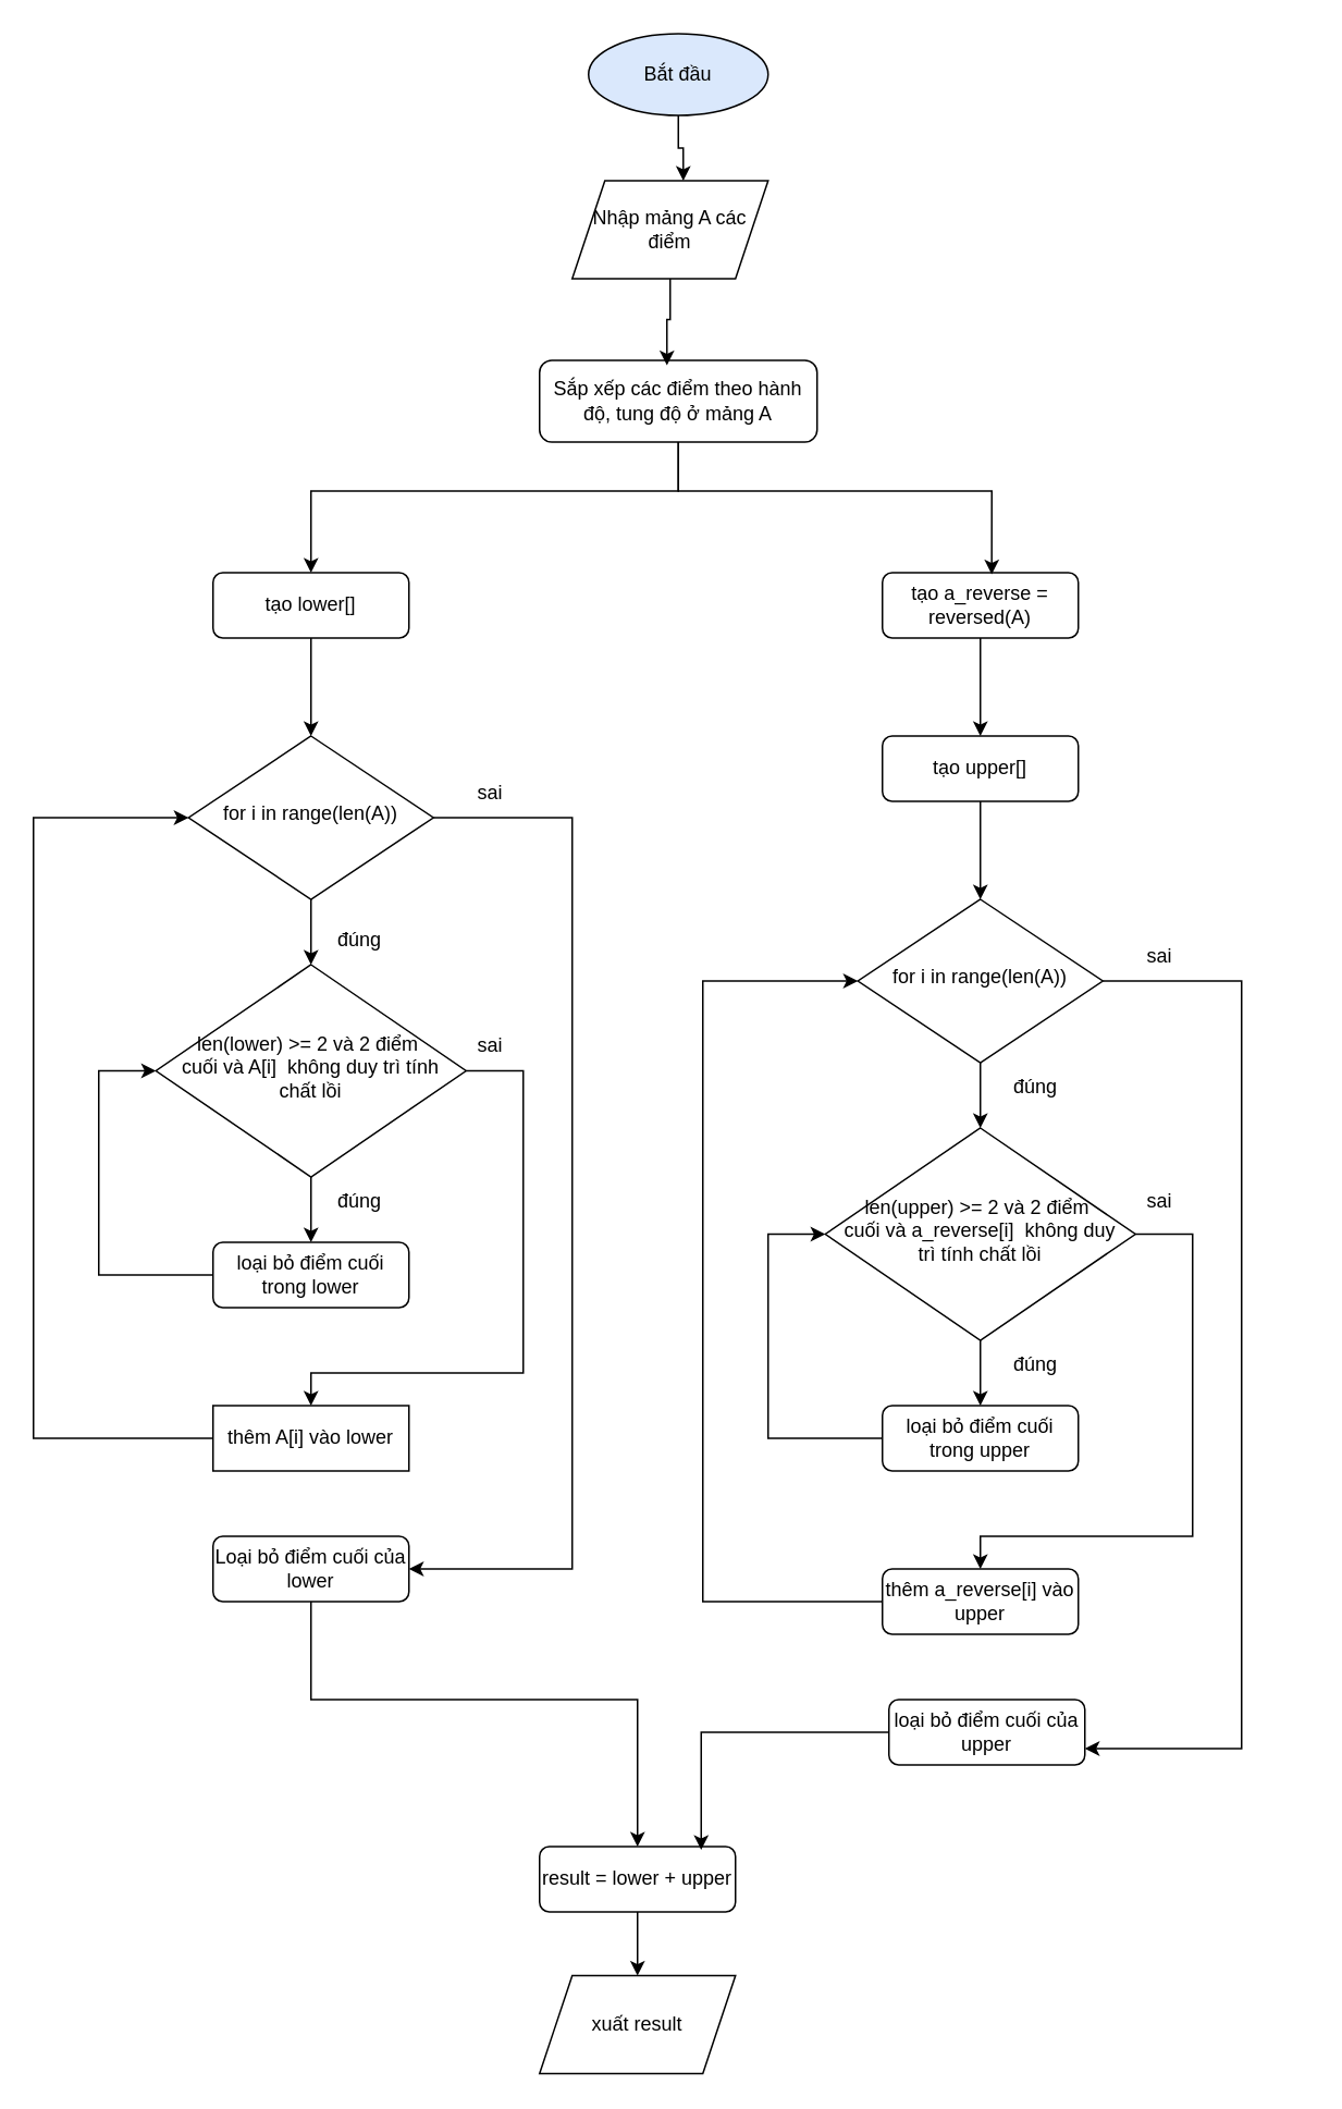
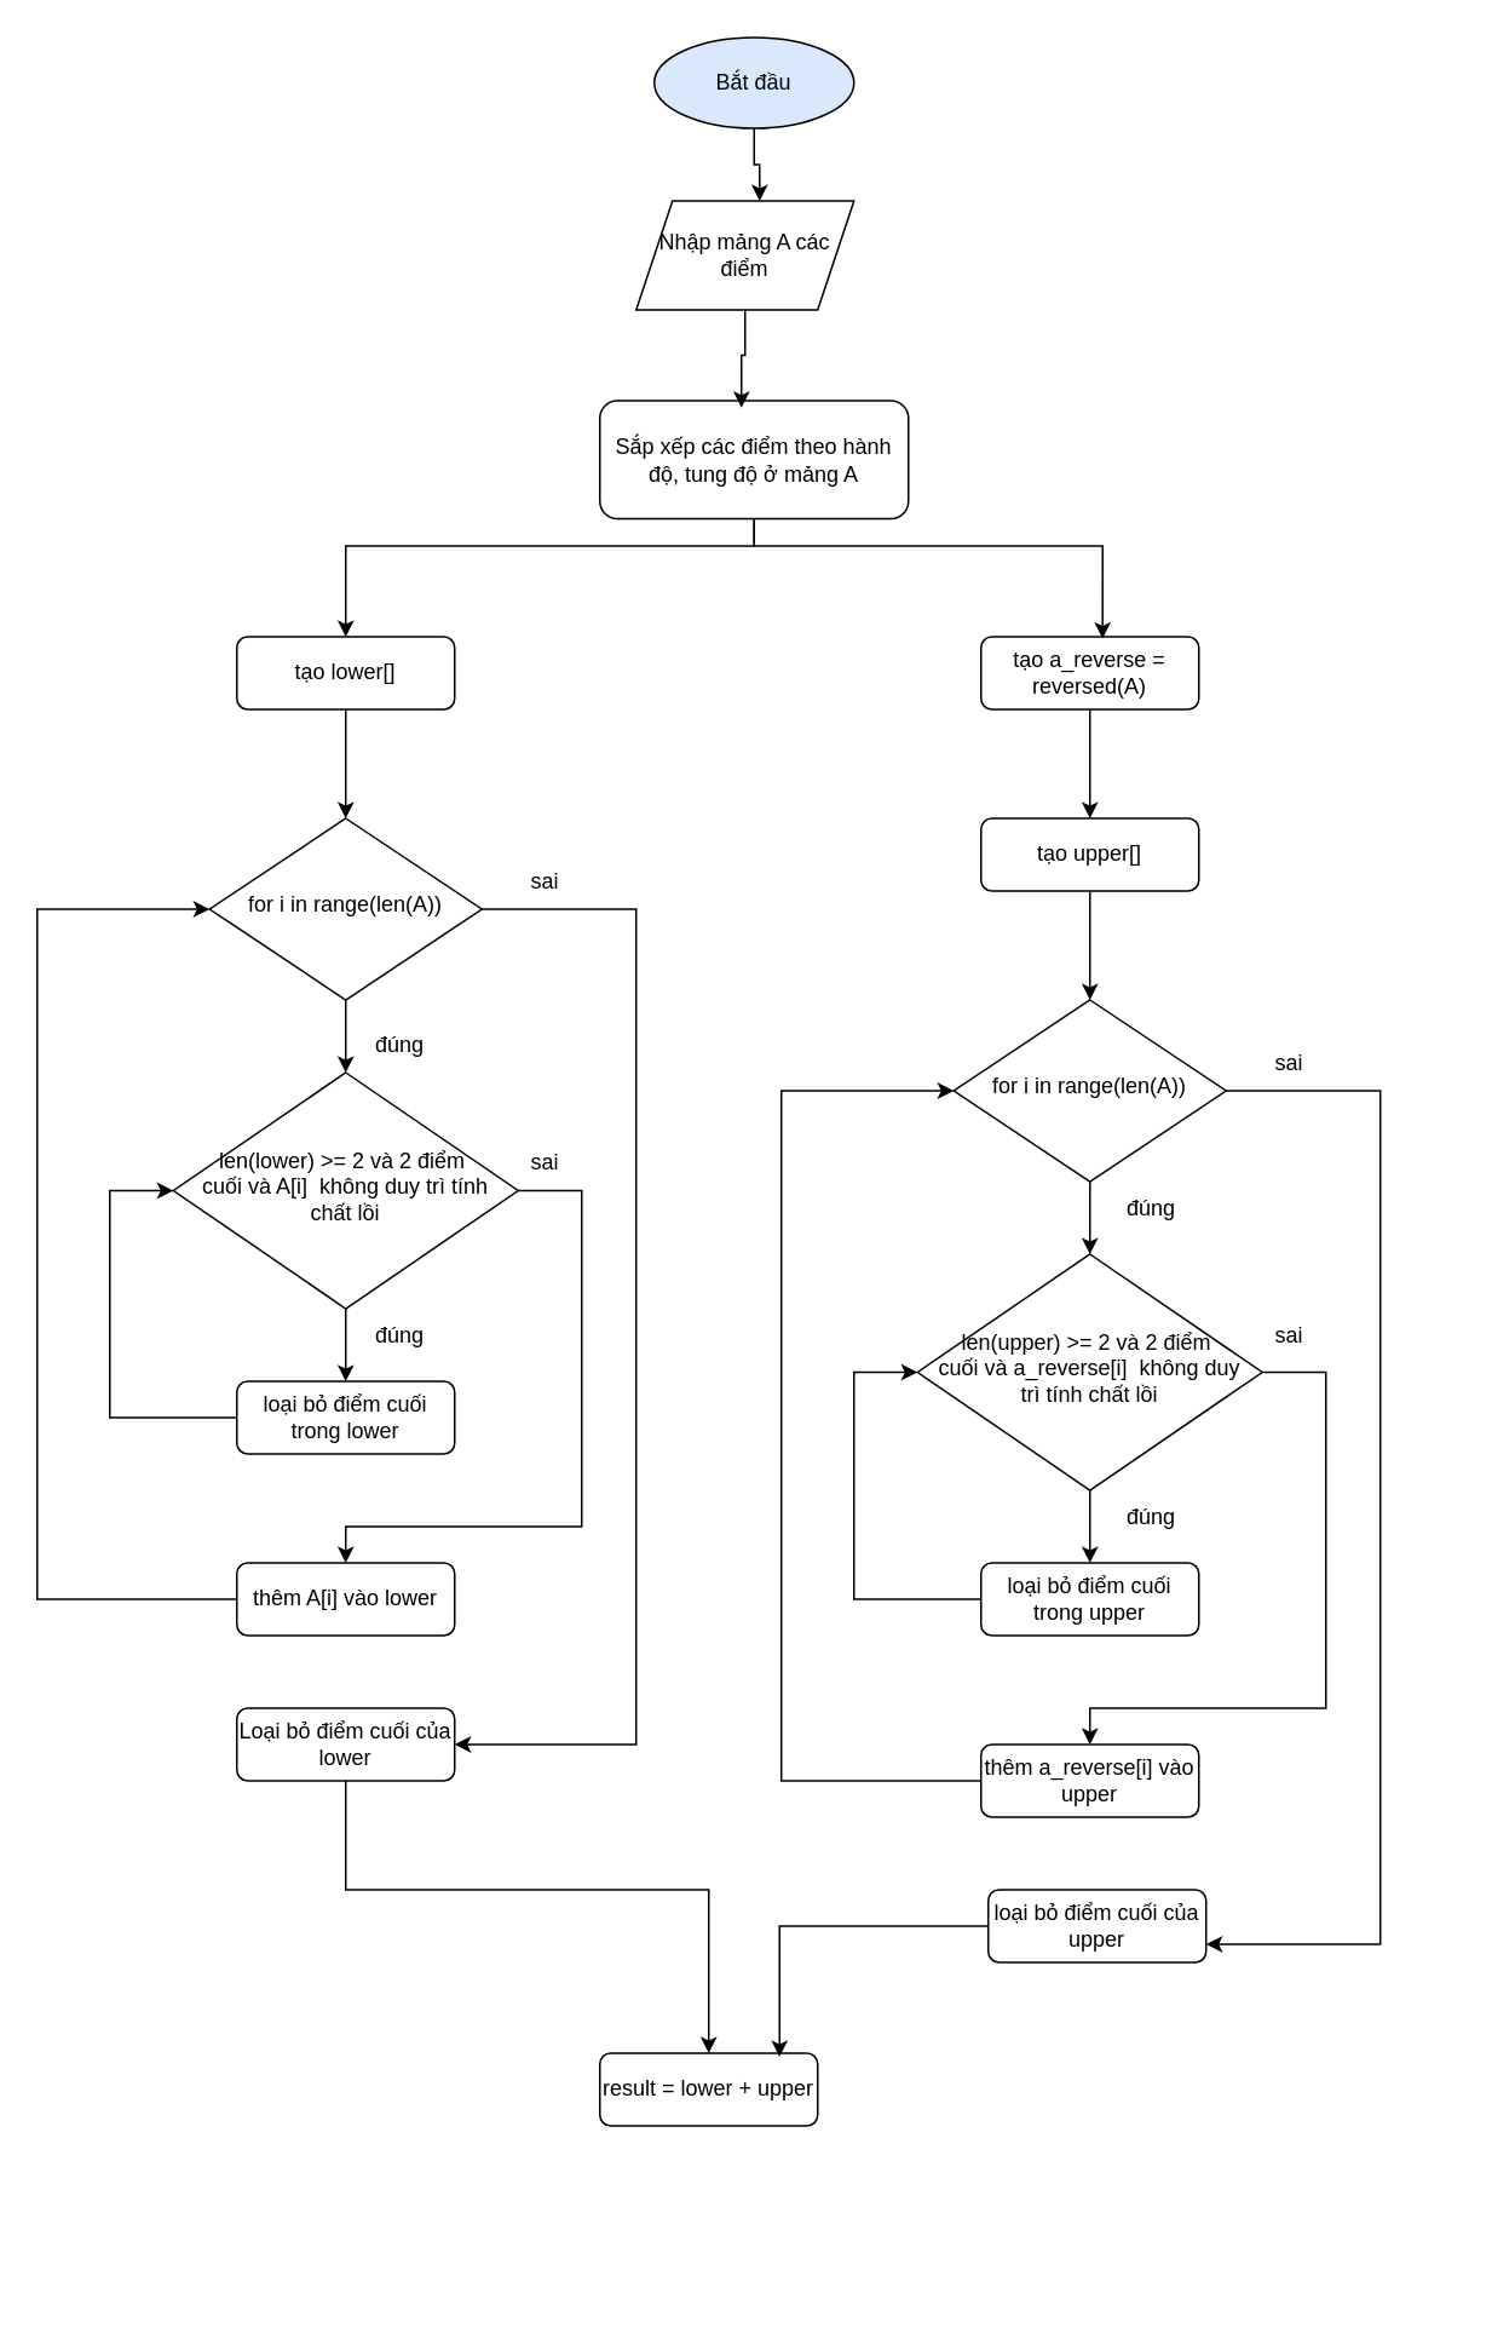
  <mxCell id="0" />
  <mxCell id="1" parent="0" />
  <mxCell id="2" style="edgeStyle=orthogonalEdgeStyle;rounded=0;orthogonalLoop=1;jettySize=auto;html=1;entryX=0.5;entryY=0;entryDx=0;entryDy=0;" edge="1" parent="1" source="3" target="10"><mxGeometry relative="1" as="geometry"><Array as="points"><mxPoint x="415" y="300" /><mxPoint y="300" x="190" /></Array></mxGeometry></mxCell>
- <mxCell id="3" value="Sắp xếp các điểm theo hành độ, tung độ ở mảng A" style="rounded=1;whiteSpace=wrap;html=1;fontSize=12;glass=0;strokeWidth=1;shadow=0;" parent="1" vertex="1"><mxGeometry x="330" y="220" width="170" height="50" as="geometry" /></mxCell>
+ <mxCell id="3" value="Sắp xếp các điểm theo hành độ, tung độ ở mảng A" style="rounded=1;whiteSpace=wrap;html=1;fontSize=12;glass=0;strokeWidth=1;shadow=0;" parent="1" vertex="1"><mxGeometry x="330" y="220" width="170" height="65" as="geometry" /></mxCell>
  <mxCell id="4" value="Bắt đầu" style="ellipse;whiteSpace=wrap;html=1;fillColor=#dae8fc;" vertex="1" parent="1"><mxGeometry x="360" y="20" width="110" height="50" as="geometry" /></mxCell>
  <mxCell id="5" value="Nhập mảng A các điểm" style="shape=parallelogram;perimeter=parallelogramPerimeter;whiteSpace=wrap;html=1;fixedSize=1;" vertex="1" parent="1"><mxGeometry x="350" y="110" width="120" height="60" as="geometry" /></mxCell>
  <mxCell id="6" style="edgeStyle=orthogonalEdgeStyle;rounded=0;orthogonalLoop=1;jettySize=auto;html=1;entryX=0.5;entryY=0;entryDx=0;entryDy=0;" edge="1" parent="1" source="8" target="13"><mxGeometry relative="1" as="geometry" /></mxCell>
  <mxCell id="7" style="edgeStyle=orthogonalEdgeStyle;rounded=0;orthogonalLoop=1;jettySize=auto;html=1;entryX=1;entryY=0.5;entryDx=0;entryDy=0;" edge="1" parent="1" source="8" target="36"><mxGeometry relative="1" as="geometry"><Array as="points"><mxPoint x="350" y="500" /><mxPoint x="350" y="960" /></Array></mxGeometry></mxCell>
  <mxCell id="8" value="for i in range(len(A))" style="rhombus;whiteSpace=wrap;html=1;shadow=0;fontFamily=Helvetica;fontSize=12;align=center;strokeWidth=1;spacing=6;spacingTop=-4;" vertex="1" parent="1"><mxGeometry x="115" y="450" width="150" height="100" as="geometry" /></mxCell>
  <mxCell id="9" style="edgeStyle=orthogonalEdgeStyle;rounded=0;orthogonalLoop=1;jettySize=auto;html=1;entryX=0.5;entryY=0;entryDx=0;entryDy=0;" edge="1" parent="1" source="10" target="8"><mxGeometry relative="1" as="geometry" /></mxCell>
  <mxCell id="10" value="tạo lower[]" style="rounded=1;whiteSpace=wrap;html=1;fontSize=12;glass=0;strokeWidth=1;shadow=0;" vertex="1" parent="1"><mxGeometry x="130" y="350" width="120" height="40" as="geometry" /></mxCell>
  <mxCell id="11" style="edgeStyle=orthogonalEdgeStyle;rounded=0;orthogonalLoop=1;jettySize=auto;html=1;entryX=0.5;entryY=0;entryDx=0;entryDy=0;" edge="1" parent="1" source="13" target="15"><mxGeometry relative="1" as="geometry" /></mxCell>
  <mxCell id="12" style="edgeStyle=orthogonalEdgeStyle;rounded=0;orthogonalLoop=1;jettySize=auto;html=1;" edge="1" parent="1" source="13" target="17"><mxGeometry relative="1" as="geometry"><Array as="points"><mxPoint x="320" y="655" /><mxPoint x="320" y="840" /><mxPoint y="840" x="190" /></Array></mxGeometry></mxCell>
  <mxCell id="13" value="len(lower) &amp;gt;= 2 và 2 điểm&amp;nbsp;&lt;div&gt;cuối và A[i]&amp;nbsp; không duy trì tính chất lồi&lt;/div&gt;" style="rhombus;whiteSpace=wrap;html=1;shadow=0;fontFamily=Helvetica;fontSize=12;align=center;strokeWidth=1;spacing=6;spacingTop=-4;" vertex="1" parent="1"><mxGeometry x="95" y="590" width="190" height="130" as="geometry" /></mxCell>
  <mxCell id="14" style="edgeStyle=orthogonalEdgeStyle;rounded=0;orthogonalLoop=1;jettySize=auto;html=1;entryX=0;entryY=0.5;entryDx=0;entryDy=0;" edge="1" parent="1" source="15" target="13"><mxGeometry relative="1" as="geometry"><Array as="points"><mxPoint x="60" y="780" /><mxPoint x="60" y="655" /></Array></mxGeometry></mxCell>
  <mxCell id="15" value="loại bỏ điểm cuối trong lower" style="rounded=1;whiteSpace=wrap;html=1;fontSize=12;glass=0;strokeWidth=1;shadow=0;" vertex="1" parent="1"><mxGeometry x="130" y="760" width="120" height="40" as="geometry" /></mxCell>
  <mxCell id="16" style="edgeStyle=orthogonalEdgeStyle;rounded=0;orthogonalLoop=1;jettySize=auto;html=1;entryX=0;entryY=0.5;entryDx=0;entryDy=0;" edge="1" parent="1" source="17" target="8"><mxGeometry relative="1" as="geometry"><mxPoint y="430" as="targetPoint" x="190" /><Array as="points"><mxPoint x="20" y="880" /><mxPoint x="20" y="500" /></Array></mxGeometry></mxCell>
- <mxCell id="17" value="thêm A[i] vào lower" style="whiteSpace=wrap;html=1;fontSize=12;glass=0;strokeWidth=1;shadow=0;rounded=0;" vertex="1" parent="1"><mxGeometry x="130" y="860" width="120" height="40" as="geometry" /></mxCell>
+ <mxCell id="17" value="thêm A[i] vào lower" style="rounded=1;whiteSpace=wrap;html=1;fontSize=12;glass=0;strokeWidth=1;shadow=0;" vertex="1" parent="1"><mxGeometry x="130" y="860" width="120" height="40" as="geometry" /></mxCell>
  <mxCell id="18" style="edgeStyle=orthogonalEdgeStyle;rounded=0;orthogonalLoop=1;jettySize=auto;html=1;" edge="1" parent="1"><mxGeometry relative="1" as="geometry"><mxPoint x="775" y="665" as="sourcePoint" /><Array as="points"><mxPoint x="800" y="665" /><mxPoint x="800" y="890" /></Array></mxGeometry></mxCell>
  <mxCell id="19" style="edgeStyle=orthogonalEdgeStyle;rounded=0;orthogonalLoop=1;jettySize=auto;html=1;entryX=0.5;entryY=0;entryDx=0;entryDy=0;" edge="1" source="21" target="26" parent="1"><mxGeometry relative="1" as="geometry" /></mxCell>
  <mxCell id="20" style="edgeStyle=orthogonalEdgeStyle;rounded=0;orthogonalLoop=1;jettySize=auto;html=1;entryX=1;entryY=0.75;entryDx=0;entryDy=0;" edge="1" parent="1" source="21" target="34"><mxGeometry relative="1" as="geometry"><Array as="points"><mxPoint x="760" y="600" /><mxPoint x="760" y="1070" /></Array></mxGeometry></mxCell>
  <mxCell id="21" value="for i in range(len(A))" style="rhombus;whiteSpace=wrap;html=1;shadow=0;fontFamily=Helvetica;fontSize=12;align=center;strokeWidth=1;spacing=6;spacingTop=-4;" vertex="1" parent="1"><mxGeometry x="525" y="550" width="150" height="100" as="geometry" /></mxCell>
  <mxCell id="22" style="edgeStyle=orthogonalEdgeStyle;rounded=0;orthogonalLoop=1;jettySize=auto;html=1;entryX=0.5;entryY=0;entryDx=0;entryDy=0;" edge="1" source="23" target="21" parent="1"><mxGeometry relative="1" as="geometry" /></mxCell>
  <mxCell id="23" value="tạo upper[]" style="rounded=1;whiteSpace=wrap;html=1;fontSize=12;glass=0;strokeWidth=1;shadow=0;" vertex="1" parent="1"><mxGeometry x="540" y="450" width="120" height="40" as="geometry" /></mxCell>
  <mxCell id="24" style="edgeStyle=orthogonalEdgeStyle;rounded=0;orthogonalLoop=1;jettySize=auto;html=1;entryX=0.5;entryY=0;entryDx=0;entryDy=0;" edge="1" source="26" target="28" parent="1"><mxGeometry relative="1" as="geometry" /></mxCell>
  <mxCell id="25" style="edgeStyle=orthogonalEdgeStyle;rounded=0;orthogonalLoop=1;jettySize=auto;html=1;" edge="1" source="26" target="30" parent="1"><mxGeometry relative="1" as="geometry"><Array as="points"><mxPoint x="730" y="755" /><mxPoint x="730" y="940" /><mxPoint x="600" y="940" /></Array></mxGeometry></mxCell>
  <mxCell id="26" value="len(upper) &amp;gt;= 2 và 2 điểm&amp;nbsp;&lt;div&gt;cuối và a_reverse[i]&amp;nbsp; không duy trì tính chất lồi&lt;/div&gt;" style="rhombus;whiteSpace=wrap;html=1;shadow=0;fontFamily=Helvetica;fontSize=12;align=center;strokeWidth=1;spacing=6;spacingTop=-4;" vertex="1" parent="1"><mxGeometry x="505" y="690" width="190" height="130" as="geometry" /></mxCell>
  <mxCell id="27" style="edgeStyle=orthogonalEdgeStyle;rounded=0;orthogonalLoop=1;jettySize=auto;html=1;entryX=0;entryY=0.5;entryDx=0;entryDy=0;" edge="1" source="28" target="26" parent="1"><mxGeometry relative="1" as="geometry"><Array as="points"><mxPoint x="470" y="880" /><mxPoint x="470" y="755" /></Array></mxGeometry></mxCell>
  <mxCell id="28" value="loại bỏ điểm cuối trong upper" style="rounded=1;whiteSpace=wrap;html=1;fontSize=12;glass=0;strokeWidth=1;shadow=0;" vertex="1" parent="1"><mxGeometry x="540" y="860" width="120" height="40" as="geometry" /></mxCell>
  <mxCell id="29" style="edgeStyle=orthogonalEdgeStyle;rounded=0;orthogonalLoop=1;jettySize=auto;html=1;entryX=0;entryY=0.5;entryDx=0;entryDy=0;" edge="1" source="30" target="21" parent="1"><mxGeometry relative="1" as="geometry"><mxPoint x="600" y="530" as="targetPoint" /><Array as="points"><mxPoint x="430" y="980" /><mxPoint x="430" y="600" /></Array></mxGeometry></mxCell>
  <mxCell id="30" value="thêm a_reverse[i] vào upper" style="rounded=1;whiteSpace=wrap;html=1;fontSize=12;glass=0;strokeWidth=1;shadow=0;" vertex="1" parent="1"><mxGeometry x="540" y="960" width="120" height="40" as="geometry" /></mxCell>
  <mxCell id="31" style="edgeStyle=orthogonalEdgeStyle;rounded=0;orthogonalLoop=1;jettySize=auto;html=1;entryX=0.5;entryY=0;entryDx=0;entryDy=0;" edge="1" parent="1" source="32" target="23"><mxGeometry relative="1" as="geometry" /></mxCell>
  <mxCell id="32" value="tạo a_reverse = reversed(A)" style="rounded=1;whiteSpace=wrap;html=1;fontSize=12;glass=0;strokeWidth=1;shadow=0;" vertex="1" parent="1"><mxGeometry x="540" y="350" width="120" height="40" as="geometry" /></mxCell>
  <mxCell id="33" style="edgeStyle=orthogonalEdgeStyle;rounded=0;orthogonalLoop=1;jettySize=auto;html=1;entryX=0.558;entryY=0.025;entryDx=0;entryDy=0;entryPerimeter=0;" edge="1" parent="1" source="3" target="32"><mxGeometry relative="1" as="geometry"><Array as="points"><mxPoint x="415" y="300" /><mxPoint x="607" y="300" /></Array></mxGeometry></mxCell>
  <mxCell id="34" value="loại bỏ điểm cuối của upper" style="rounded=1;whiteSpace=wrap;html=1;fontSize=12;glass=0;strokeWidth=1;shadow=0;" vertex="1" parent="1"><mxGeometry x="544" y="1040" width="120" height="40" as="geometry" /></mxCell>
  <mxCell id="35" style="edgeStyle=orthogonalEdgeStyle;rounded=0;orthogonalLoop=1;jettySize=auto;html=1;" edge="1" parent="1" source="36" target="38"><mxGeometry relative="1" as="geometry"><Array as="points"><mxPoint y="1040" x="190" /><mxPoint x="390" y="1040" /></Array></mxGeometry></mxCell>
  <mxCell id="36" value="Loại bỏ điểm cuối của lower" style="rounded=1;whiteSpace=wrap;html=1;fontSize=12;glass=0;strokeWidth=1;shadow=0;" vertex="1" parent="1"><mxGeometry x="130" y="940" width="120" height="40" as="geometry" /></mxCell>
- <mxCell id="37" style="edgeStyle=orthogonalEdgeStyle;rounded=0;orthogonalLoop=1;jettySize=auto;html=1;entryX=0.5;entryY=0;entryDx=0;entryDy=0;" edge="1" parent="1" source="38" target="40"><mxGeometry relative="1" as="geometry" /></mxCell>
  <mxCell id="38" value="result = lower + upper" style="rounded=1;whiteSpace=wrap;html=1;fontSize=12;glass=0;strokeWidth=1;shadow=0;" vertex="1" parent="1"><mxGeometry x="330" y="1130" width="120" height="40" as="geometry" /></mxCell>
  <mxCell id="39" style="edgeStyle=orthogonalEdgeStyle;rounded=0;orthogonalLoop=1;jettySize=auto;html=1;entryX=0.825;entryY=0.05;entryDx=0;entryDy=0;entryPerimeter=0;" edge="1" parent="1" source="34" target="38"><mxGeometry relative="1" as="geometry" /></mxCell>
- <mxCell id="40" value="xuất result" style="shape=parallelogram;perimeter=parallelogramPerimeter;whiteSpace=wrap;html=1;fixedSize=1;" vertex="1" parent="1"><mxGeometry x="330" y="1209" width="120" height="60" as="geometry" /></mxCell>
  <mxCell id="41" style="edgeStyle=orthogonalEdgeStyle;rounded=0;orthogonalLoop=1;jettySize=auto;html=1;entryX=0.567;entryY=0;entryDx=0;entryDy=0;entryPerimeter=0;" edge="1" parent="1" source="4" target="5"><mxGeometry relative="1" as="geometry" /></mxCell>
  <mxCell id="42" style="edgeStyle=orthogonalEdgeStyle;rounded=0;orthogonalLoop=1;jettySize=auto;html=1;entryX=0.459;entryY=0.06;entryDx=0;entryDy=0;entryPerimeter=0;" edge="1" parent="1" source="5" target="3"><mxGeometry relative="1" as="geometry" /></mxCell>
  <mxCell id="43" value="đúng" style="text;html=1;align=center;verticalAlign=middle;whiteSpace=wrap;rounded=0;" vertex="1" parent="1"><mxGeometry y="560" width="60" height="30" as="geometry" x="190" /></mxCell>
  <mxCell id="44" value="sai" style="text;html=1;align=center;verticalAlign=middle;whiteSpace=wrap;rounded=0;" vertex="1" parent="1"><mxGeometry x="270" y="470" width="60" height="30" as="geometry" /></mxCell>
  <mxCell id="45" value="đúng" style="text;html=1;align=center;verticalAlign=middle;whiteSpace=wrap;rounded=0;" vertex="1" parent="1"><mxGeometry y="720" width="60" height="30" as="geometry" x="190" /></mxCell>
  <mxCell id="46" value="sai" style="text;html=1;align=center;verticalAlign=middle;whiteSpace=wrap;rounded=0;" vertex="1" parent="1"><mxGeometry x="270" y="625" width="60" height="30" as="geometry" /></mxCell>
  <mxCell id="47" value="sai" style="text;html=1;align=center;verticalAlign=middle;whiteSpace=wrap;rounded=0;" vertex="1" parent="1"><mxGeometry x="680" y="570" width="60" height="30" as="geometry" /></mxCell>
  <mxCell id="48" value="đúng" style="text;html=1;align=center;verticalAlign=middle;whiteSpace=wrap;rounded=0;" vertex="1" parent="1"><mxGeometry x="604" y="650" width="60" height="30" as="geometry" /></mxCell>
  <mxCell id="49" value="đúng" style="text;html=1;align=center;verticalAlign=middle;whiteSpace=wrap;rounded=0;" vertex="1" parent="1"><mxGeometry x="604" y="820" width="60" height="30" as="geometry" /></mxCell>
  <mxCell id="50" value="sai" style="text;html=1;align=center;verticalAlign=middle;whiteSpace=wrap;rounded=0;" vertex="1" parent="1"><mxGeometry x="680" y="720" width="60" height="30" as="geometry" /></mxCell>
